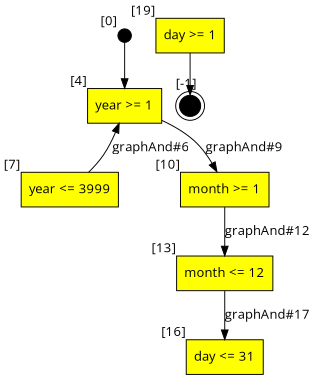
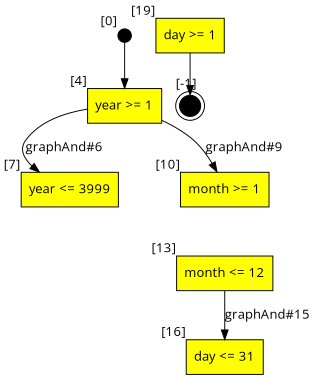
  digraph {
    fontname="Open Sans"
    node [fillcolor=yellow fontname="Open Sans" shape=box style=filled]
    edge [fontname="Open Sans"]
    n1 [label="day <= 31" xlabel="[16]"]
    n2 [label="day >= 1" xlabel="[19]"]
    20 [fillcolor=black fixedsize=true height=.2 shape=doublecircle width=.2 xlabel="[-1]"]
    3 [fillcolor=black fixedsize=true height=.2 shape=circle width=.2 xlabel="[0]"]
    n5 [label="year >= 1" xlabel="[4]"]
    n6 [label="year <= 3999" xlabel="[7]"]
    n7 [label="month >= 1" xlabel="[10]"]
    n8 [label="month <= 12" xlabel="[13]"]
    n2 -> 20
    3 -> n5
-   n6 -> n5 [label="graphAnd#6"]
+   n5 -> n6 [label="graphAnd#6"]
    n5 -> n7 [label="graphAnd#9"]
-   n7 -> n8 [label="graphAnd#12"]
-   n8 -> n1 [label="graphAnd#17"]
+   n8 -> n1 [label="graphAnd#15"]
  }
